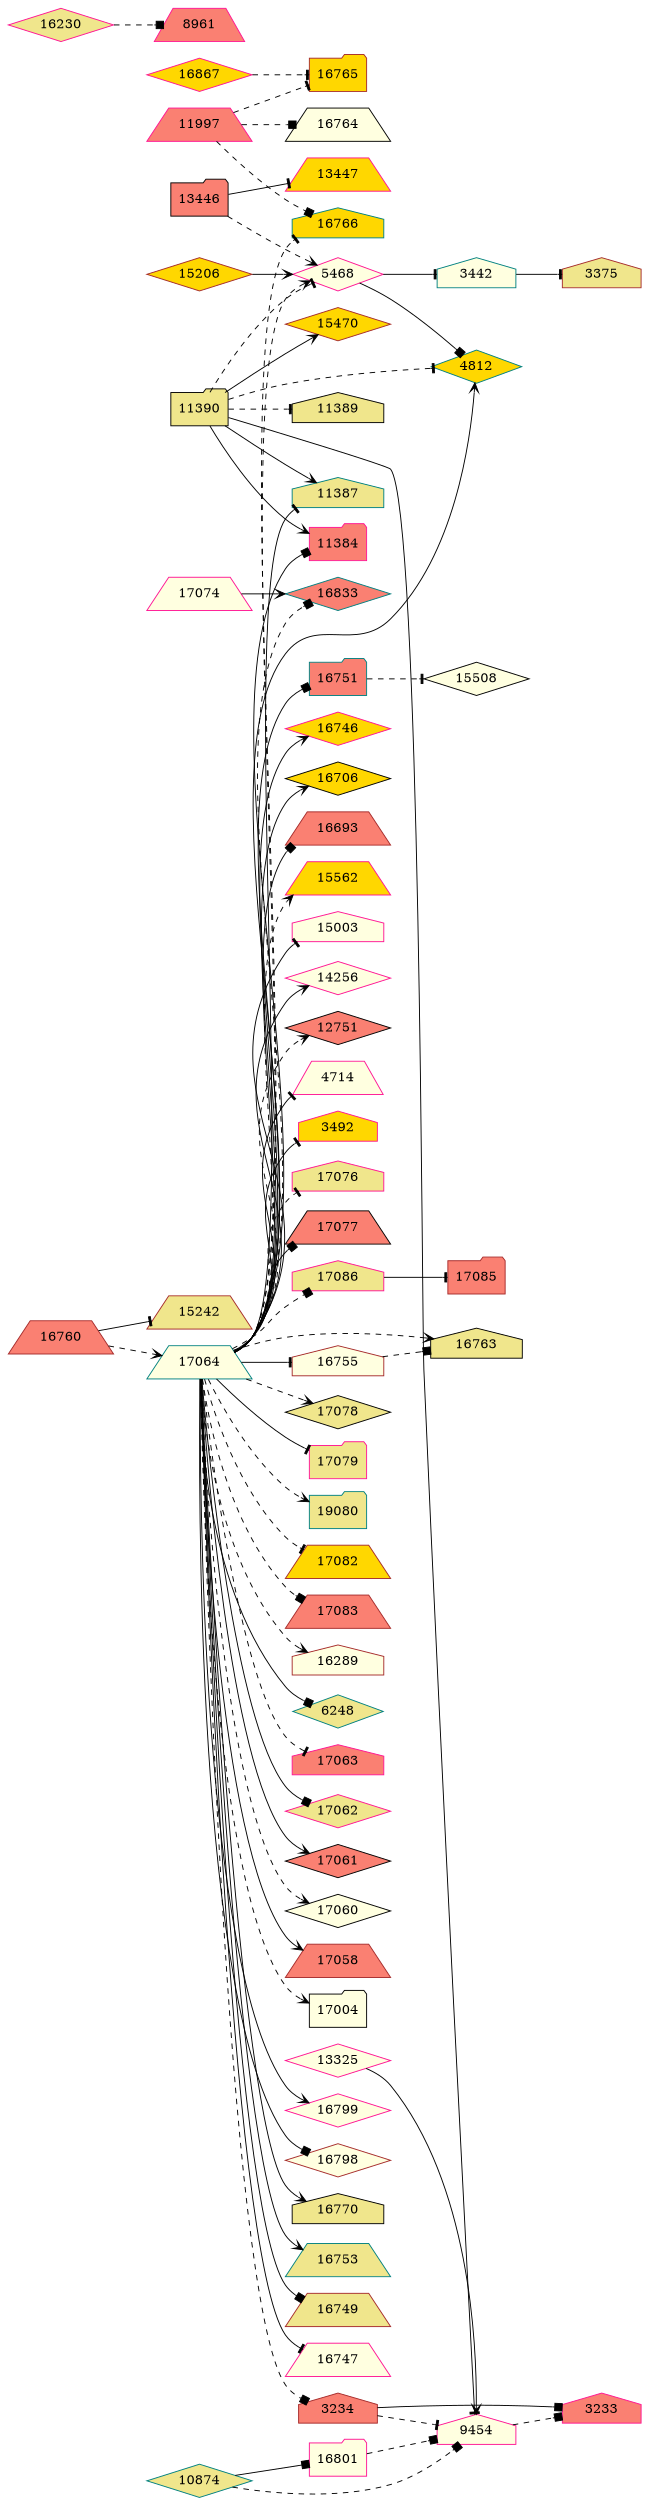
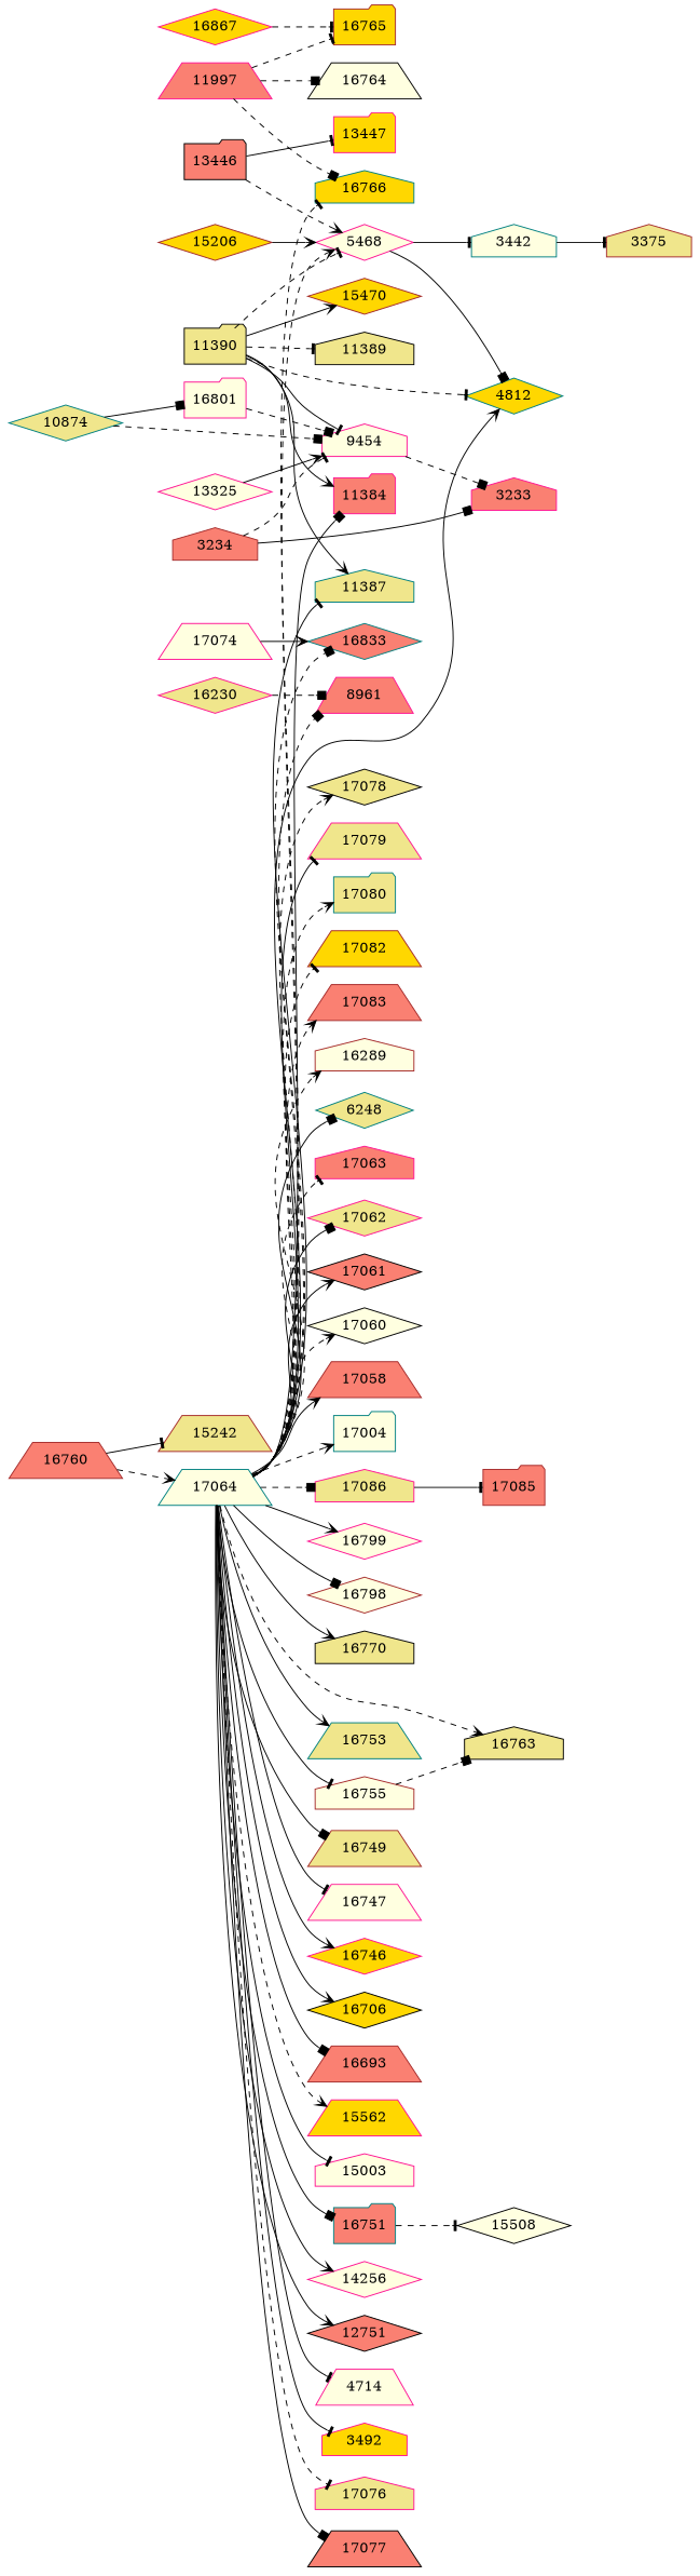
  digraph {
    rankdir=LR
    node [color=deeppink fillcolor=lightyellow shape=diamond style=filled]
    edge [arrowhead=vee style=solid]
    17064 [color=teal shape=trapezium]
    6248 [color=teal fillcolor=khaki]
    17063 [fillcolor=salmon shape=house]
    17062 [fillcolor=khaki]
    17061 [color=black fillcolor=salmon]
    17060 [color=black]
    17058 [color=brown fillcolor=salmon shape=trapezium]
-   17004 [color=black shape=folder]
+   17004 [color=teal shape=folder]
    16833 [color=teal fillcolor=salmon]
    16799
    16798 [color=brown]
    16770 [color=black fillcolor=khaki shape=house]
    16766 [color=teal fillcolor=gold shape=house]
    16763 [color=black fillcolor=khaki shape=house]
    16755 [color=brown shape=house]
    16753 [color=teal fillcolor=khaki shape=trapezium]
    16751 [color=teal fillcolor=salmon shape=folder]
    16749 [color=brown fillcolor=khaki shape=trapezium]
    16747 [shape=trapezium]
    16746 [fillcolor=gold]
    16706 [color=black fillcolor=gold]
    16693 [color=brown fillcolor=salmon shape=trapezium]
    15562 [fillcolor=gold shape=trapezium]
    15003 [shape=house]
    14256
    12751 [color=black fillcolor=salmon]
    11387 [color=teal fillcolor=khaki shape=house]
    11384 [fillcolor=salmon shape=folder]
    8961 [fillcolor=salmon shape=trapezium]
    5468
    4812 [color=teal fillcolor=gold]
    4714 [shape=trapezium]
    3492 [fillcolor=gold shape=house]
    17076 [fillcolor=khaki shape=house]
    17077 [color=black fillcolor=salmon shape=trapezium]
    17078 [color=black fillcolor=khaki]
-   17079 [fillcolor=khaki shape=folder]
-   17080 [color=teal fillcolor=khaki shape=folder label=19080]
+   17079 [fillcolor=khaki shape=trapezium]
+   17080 [color=teal fillcolor=khaki shape=folder]
    17082 [color=brown fillcolor=gold shape=trapezium]
    17083 [color=brown fillcolor=salmon shape=trapezium]
    17086 [fillcolor=khaki shape=house]
    16289 [color=brown shape=house]
    16760 [color=brown fillcolor=salmon shape=trapezium]
    15242 [color=brown fillcolor=khaki shape=trapezium]
    15508 [color=black]
    3442 [color=teal shape=house]
    17085 [color=brown fillcolor=salmon shape=folder]
    3375 [color=brown fillcolor=khaki shape=house]
    17074 [shape=trapezium]
    11997 [fillcolor=salmon shape=trapezium]
    16765 [color=brown fillcolor=gold shape=folder]
    16764 [color=black shape=trapezium]
    11390 [color=black fillcolor=khaki shape=folder]
    11389 [color=black fillcolor=khaki shape=house]
    9454 [shape=house]
    15470 [color=brown fillcolor=gold]
    3233 [fillcolor=salmon shape=house]
    16230 [fillcolor=khaki]
    13446 [color=black fillcolor=salmon shape=folder]
-   13447 [fillcolor=gold shape=trapezium]
+   13447 [fillcolor=gold shape=folder]
    15206 [color=brown fillcolor=gold]
    16867 [fillcolor=gold]
    3234 [color=brown fillcolor=salmon shape=house]
    13325
    10874 [color=teal fillcolor=khaki]
    16801 [shape=folder]
    17064 -> 6248 [arrowhead=box]
    17064 -> 17063 [arrowhead=tee style=dashed]
    17064 -> 17062 [arrowhead=box]
    17064 -> 17061
    17064 -> 17060 [style=dashed]
    17064 -> 17058
    17064 -> 17004 [style=dashed]
    17064 -> 16833 [arrowhead=box style=dashed]
    17064 -> 16799
    17064 -> 16798 [arrowhead=box]
    17064 -> 16770
    17064 -> 16766 [arrowhead=tee style=dashed]
    17064 -> 16763 [style=dashed]
    17064 -> 16755 [arrowhead=tee]
    17064 -> 16753
    17064 -> 16751 [arrowhead=box]
    17064 -> 16749 [arrowhead=box]
    17064 -> 16747 [arrowhead=tee]
    17064 -> 16746
    17064 -> 16706
    17064 -> 16693 [arrowhead=box]
    17064 -> 15562 [style=dashed]
    17064 -> 15003 [arrowhead=tee]
    17064 -> 14256
-   17064 -> 12751 [style=dashed]
+   17064 -> 12751
    17064 -> 11387 [arrowhead=tee]
    17064 -> 11384 [arrowhead=box]
-   17064 -> 3234 [arrowhead=box style=dashed]
+   17064 -> 8961 [arrowhead=box style=dashed]
    17064 -> 5468 [style=dashed]
    17064 -> 4812
    17064 -> 4714 [arrowhead=tee]
    17064 -> 3492 [arrowhead=tee]
    17064 -> 17076 [arrowhead=tee style=dashed]
    17064 -> 17077 [arrowhead=box]
    17064 -> 17078 [style=dashed]
    17064 -> 17079 [arrowhead=tee]
    17064 -> 17080 [style=dashed]
    17064 -> 17082 [arrowhead=tee style=dashed]
-   17064 -> 17083 [arrowhead=box style=dashed]
+   17064 -> 17083 [style=dashed]
    17064 -> 17086 [arrowhead=box style=dashed]
    17064 -> 16289 [style=dashed]
    16755 -> 16763 [arrowhead=box style=dashed]
    16751 -> 15508 [arrowhead=tee style=dashed]
    5468 -> 4812 [arrowhead=box]
    5468 -> 3442 [arrowhead=tee]
    17086 -> 17085 [arrowhead=tee]
    16760 -> 17064 [style=dashed]
    16760 -> 15242 [arrowhead=tee]
    3442 -> 3375 [arrowhead=tee]
    17074 -> 16833
    11997 -> 16766 [arrowhead=box style=dashed]
    11997 -> 16765 [arrowhead=tee style=dashed]
    11997 -> 16764 [arrowhead=box style=dashed]
    11390 -> 11387
    11390 -> 11384
    11390 -> 5468 [arrowhead=tee style=dashed]
    11390 -> 4812 [arrowhead=tee style=dashed]
    11390 -> 11389 [arrowhead=tee style=dashed]
    11390 -> 9454 [arrowhead=tee]
    11390 -> 15470
    9454 -> 3233 [arrowhead=box style=dashed]
    16230 -> 8961 [arrowhead=box style=dashed]
    13446 -> 5468 [style=dashed]
    13446 -> 13447 [arrowhead=tee]
    15206 -> 5468
    16867 -> 16765 [arrowhead=tee style=dashed]
    3234 -> 9454 [arrowhead=tee style=dashed]
    3234 -> 3233 [arrowhead=box]
    13325 -> 9454
    10874 -> 9454 [arrowhead=box style=dashed]
    10874 -> 16801 [arrowhead=box]
    16801 -> 9454 [arrowhead=box style=dashed]
  }
